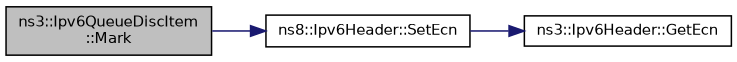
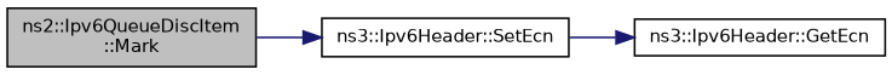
  digraph {
    rankdir=LR
    node [color=black fillcolor=white fontname=Helvetica fontsize=10 shape=record style=filled]
    edge [color=midnightblue fontname=Helvetica fontsize=10 labelfontname=Helvetica labelfontsize=10 style=solid]
-   n1 [fillcolor=grey75 fontcolor=black height=0.2 label="ns3::Ipv6QueueDiscItem\l::Mark" width=0.4]
-   n2 [height=0.2 label="ns8::Ipv6Header::SetEcn" width=0.4]
+   n1 [fillcolor=grey75 fontcolor=black height=0.2 label="ns2::Ipv6QueueDiscItem\l::Mark" width=0.4]
+   n2 [height=0.2 label="ns3::Ipv6Header::SetEcn" width=0.4]
    n3 [height=0.2 label="ns3::Ipv6Header::GetEcn" width=0.4]
    n1 -> n2
    n2 -> n3
  }
